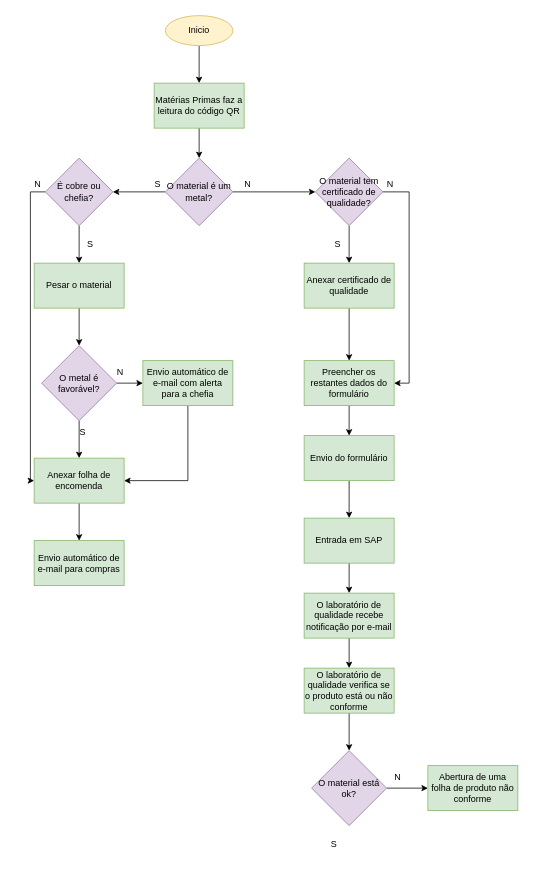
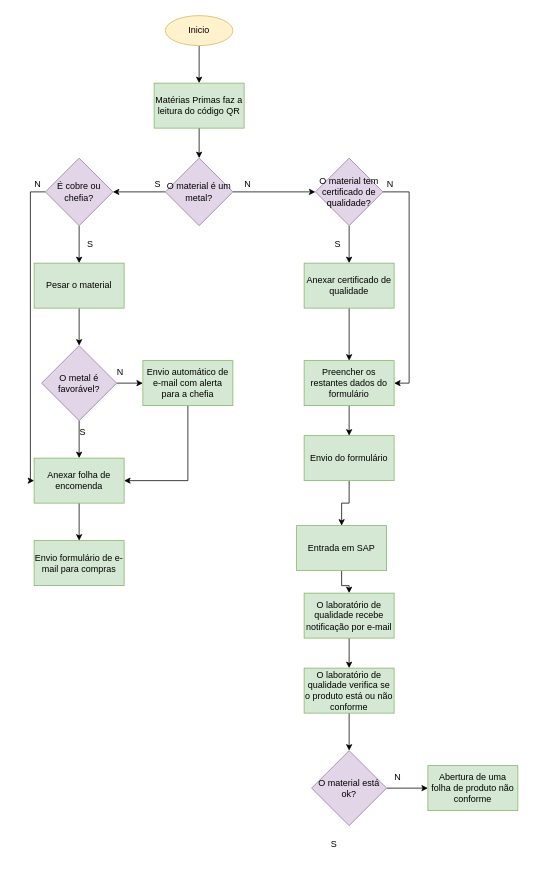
  <mxCell id="0" />
  <mxCell id="1" parent="0" />
  <mxCell id="2" style="edgeStyle=orthogonalEdgeStyle;rounded=0;orthogonalLoop=1;jettySize=auto;html=1;exitX=0.5;exitY=1;exitDx=0;exitDy=0;" parent="1" source="3" target="5" edge="1"><mxGeometry relative="1" as="geometry" /></mxCell>
  <mxCell id="3" value="Inicio" style="ellipse;whiteSpace=wrap;html=1;fillColor=#fff2cc;strokeColor=#d6b656;" parent="1" vertex="1"><mxGeometry x="220" y="20" width="90" height="40" as="geometry" /></mxCell>
  <mxCell id="4" style="edgeStyle=orthogonalEdgeStyle;rounded=0;orthogonalLoop=1;jettySize=auto;html=1;exitX=0.5;exitY=1;exitDx=0;exitDy=0;" parent="1" source="5" target="8" edge="1"><mxGeometry relative="1" as="geometry" /></mxCell>
  <mxCell id="5" value="Matérias Primas faz a leitura do código QR" style="rounded=0;whiteSpace=wrap;html=1;fillColor=#d5e8d4;strokeColor=#82b366;" parent="1" vertex="1"><mxGeometry x="205" y="110" width="120" height="60" as="geometry" /></mxCell>
  <mxCell id="6" style="edgeStyle=orthogonalEdgeStyle;rounded=0;orthogonalLoop=1;jettySize=auto;html=1;exitX=0;exitY=0.5;exitDx=0;exitDy=0;entryX=1;entryY=0.5;entryDx=0;entryDy=0;" parent="1" source="8" target="11" edge="1"><mxGeometry relative="1" as="geometry" /></mxCell>
  <mxCell id="7" style="edgeStyle=orthogonalEdgeStyle;rounded=0;orthogonalLoop=1;jettySize=auto;html=1;exitX=1;exitY=0.5;exitDx=0;exitDy=0;entryX=0;entryY=0.5;entryDx=0;entryDy=0;" parent="1" source="8" target="19" edge="1"><mxGeometry relative="1" as="geometry" /></mxCell>
  <mxCell id="8" value="O material é um metal?" style="rhombus;whiteSpace=wrap;html=1;fillColor=#e1d5e7;strokeColor=#9673a6;" parent="1" vertex="1"><mxGeometry x="220" y="210" width="90" height="90" as="geometry" /></mxCell>
  <mxCell id="9" style="edgeStyle=orthogonalEdgeStyle;rounded=0;orthogonalLoop=1;jettySize=auto;html=1;exitX=0.5;exitY=1;exitDx=0;exitDy=0;" parent="1" source="11" target="13" edge="1"><mxGeometry relative="1" as="geometry" /></mxCell>
  <mxCell id="10" style="edgeStyle=orthogonalEdgeStyle;rounded=0;orthogonalLoop=1;jettySize=auto;html=1;exitX=0;exitY=0.5;exitDx=0;exitDy=0;entryX=0;entryY=0.5;entryDx=0;entryDy=0;" parent="1" source="11" target="25" edge="1"><mxGeometry relative="1" as="geometry" /></mxCell>
  <mxCell id="11" value="É cobre ou chefia?" style="rhombus;whiteSpace=wrap;html=1;fillColor=#e1d5e7;strokeColor=#9673a6;" parent="1" vertex="1"><mxGeometry x="60" y="210" width="90" height="90" as="geometry" /></mxCell>
  <mxCell id="12" style="edgeStyle=orthogonalEdgeStyle;rounded=0;orthogonalLoop=1;jettySize=auto;html=1;exitX=0.5;exitY=1;exitDx=0;exitDy=0;" parent="1" source="13" target="16" edge="1"><mxGeometry relative="1" as="geometry" /></mxCell>
  <mxCell id="13" value="Pesar o material" style="rounded=0;whiteSpace=wrap;html=1;fillColor=#d5e8d4;strokeColor=#82b366;" parent="1" vertex="1"><mxGeometry x="45" y="350" width="120" height="60" as="geometry" /></mxCell>
  <mxCell id="14" style="edgeStyle=orthogonalEdgeStyle;rounded=0;orthogonalLoop=1;jettySize=auto;html=1;exitX=0.5;exitY=1;exitDx=0;exitDy=0;" parent="1" source="16" target="25" edge="1"><mxGeometry relative="1" as="geometry" /></mxCell>
  <mxCell id="15" style="edgeStyle=orthogonalEdgeStyle;rounded=0;orthogonalLoop=1;jettySize=auto;html=1;exitX=1;exitY=0.5;exitDx=0;exitDy=0;entryX=0;entryY=0.5;entryDx=0;entryDy=0;" parent="1" source="16" target="27" edge="1"><mxGeometry relative="1" as="geometry" /></mxCell>
  <mxCell id="16" value="O metal é favorável?" style="rhombus;whiteSpace=wrap;html=1;fillColor=#e1d5e7;strokeColor=#9673a6;" parent="1" vertex="1"><mxGeometry x="55" y="460" width="100" height="100" as="geometry" /></mxCell>
  <mxCell id="17" style="edgeStyle=orthogonalEdgeStyle;rounded=0;orthogonalLoop=1;jettySize=auto;html=1;exitX=0.5;exitY=1;exitDx=0;exitDy=0;" parent="1" source="19" target="21" edge="1"><mxGeometry relative="1" as="geometry" /></mxCell>
  <mxCell id="18" style="edgeStyle=orthogonalEdgeStyle;rounded=0;orthogonalLoop=1;jettySize=auto;html=1;exitX=1;exitY=0.5;exitDx=0;exitDy=0;entryX=1;entryY=0.5;entryDx=0;entryDy=0;" parent="1" source="19" target="23" edge="1"><mxGeometry relative="1" as="geometry" /></mxCell>
  <mxCell id="19" value="O material tem certificado de qualidade?" style="rhombus;whiteSpace=wrap;html=1;fillColor=#e1d5e7;strokeColor=#9673a6;" parent="1" vertex="1"><mxGeometry x="420" y="210" width="90" height="90" as="geometry" /></mxCell>
  <mxCell id="20" style="edgeStyle=orthogonalEdgeStyle;rounded=0;orthogonalLoop=1;jettySize=auto;html=1;exitX=0.5;exitY=1;exitDx=0;exitDy=0;" parent="1" source="21" target="23" edge="1"><mxGeometry relative="1" as="geometry" /></mxCell>
  <mxCell id="21" value="Anexar certificado de qualidade" style="rounded=0;whiteSpace=wrap;html=1;fillColor=#d5e8d4;strokeColor=#82b366;" parent="1" vertex="1"><mxGeometry x="405" y="350" width="120" height="60" as="geometry" /></mxCell>
  <mxCell id="22" style="edgeStyle=orthogonalEdgeStyle;rounded=0;orthogonalLoop=1;jettySize=auto;html=1;exitX=0.5;exitY=1;exitDx=0;exitDy=0;" parent="1" source="23" target="30" edge="1"><mxGeometry relative="1" as="geometry" /></mxCell>
  <mxCell id="23" value="Preencher os restantes dados do formulário" style="rounded=0;whiteSpace=wrap;html=1;fillColor=#d5e8d4;strokeColor=#82b366;" parent="1" vertex="1"><mxGeometry x="405" y="480" width="120" height="60" as="geometry" /></mxCell>
  <mxCell id="24" style="edgeStyle=orthogonalEdgeStyle;rounded=0;orthogonalLoop=1;jettySize=auto;html=1;exitX=0.5;exitY=1;exitDx=0;exitDy=0;" parent="1" source="25" target="28" edge="1"><mxGeometry relative="1" as="geometry" /></mxCell>
  <mxCell id="25" value="Anexar folha de encomenda" style="rounded=0;whiteSpace=wrap;html=1;fillColor=#d5e8d4;strokeColor=#82b366;" parent="1" vertex="1"><mxGeometry x="45" y="610" width="120" height="60" as="geometry" /></mxCell>
  <mxCell id="26" style="edgeStyle=orthogonalEdgeStyle;rounded=0;orthogonalLoop=1;jettySize=auto;html=1;exitX=0.5;exitY=1;exitDx=0;exitDy=0;entryX=1;entryY=0.5;entryDx=0;entryDy=0;" parent="1" source="27" target="25" edge="1"><mxGeometry relative="1" as="geometry" /></mxCell>
  <mxCell id="27" value="Envio automático de e-mail com alerta para a chefia" style="rounded=0;whiteSpace=wrap;html=1;fillColor=#d5e8d4;strokeColor=#82b366;" parent="1" vertex="1"><mxGeometry x="190" y="480" width="120" height="60" as="geometry" /></mxCell>
- <mxCell id="28" value="Envio automático de e-mail para compras" style="rounded=0;whiteSpace=wrap;html=1;fillColor=#d5e8d4;strokeColor=#82b366;" parent="1" vertex="1"><mxGeometry x="45" y="720" width="120" height="60" as="geometry" /></mxCell>
+ <mxCell id="28" value="Envio formulário de e-mail para compras" style="rounded=0;whiteSpace=wrap;html=1;fillColor=#d5e8d4;strokeColor=#82b366;" parent="1" vertex="1"><mxGeometry x="45" y="720" width="120" height="60" as="geometry" /></mxCell>
  <mxCell id="29" style="edgeStyle=orthogonalEdgeStyle;rounded=0;orthogonalLoop=1;jettySize=auto;html=1;exitX=0.5;exitY=1;exitDx=0;exitDy=0;" parent="1" source="30" target="32" edge="1"><mxGeometry relative="1" as="geometry" /></mxCell>
  <mxCell id="30" value="Envio do formulário" style="rounded=0;whiteSpace=wrap;html=1;fillColor=#d5e8d4;strokeColor=#82b366;" parent="1" vertex="1"><mxGeometry x="405" y="580" width="120" height="60" as="geometry" /></mxCell>
  <mxCell id="31" style="edgeStyle=orthogonalEdgeStyle;rounded=0;orthogonalLoop=1;jettySize=auto;html=1;exitX=0.5;exitY=1;exitDx=0;exitDy=0;" parent="1" source="32" target="34" edge="1"><mxGeometry relative="1" as="geometry" /></mxCell>
- <mxCell id="32" value="Entrada em SAP" style="rounded=0;whiteSpace=wrap;html=1;fillColor=#d5e8d4;strokeColor=#82b366;" parent="1" vertex="1"><mxGeometry x="405" y="690" width="120" height="60" as="geometry" /></mxCell>
+ <mxCell id="32" value="Entrada em SAP" style="rounded=0;whiteSpace=wrap;html=1;fillColor=#d5e8d4;strokeColor=#82b366;" parent="1" vertex="1"><mxGeometry x="395" y="700" width="120" height="60" as="geometry" /></mxCell>
  <mxCell id="33" style="edgeStyle=orthogonalEdgeStyle;rounded=0;orthogonalLoop=1;jettySize=auto;html=1;exitX=0.5;exitY=1;exitDx=0;exitDy=0;" parent="1" source="34" target="36" edge="1"><mxGeometry relative="1" as="geometry" /></mxCell>
  <mxCell id="34" value="O laboratório de qualidade recebe notificação por e-mail" style="rounded=0;whiteSpace=wrap;html=1;fillColor=#d5e8d4;strokeColor=#82b366;" parent="1" vertex="1"><mxGeometry x="405" y="790" width="120" height="60" as="geometry" /></mxCell>
  <mxCell id="35" style="edgeStyle=orthogonalEdgeStyle;rounded=0;orthogonalLoop=1;jettySize=auto;html=1;exitX=0.5;exitY=1;exitDx=0;exitDy=0;" parent="1" source="36" target="38" edge="1"><mxGeometry relative="1" as="geometry" /></mxCell>
  <mxCell id="36" value="O laboratório de qualidade verifica se o produto está ou não conforme" style="rounded=0;whiteSpace=wrap;html=1;fillColor=#d5e8d4;strokeColor=#82b366;" parent="1" vertex="1"><mxGeometry x="405" y="890" width="120" height="60" as="geometry" /></mxCell>
  <mxCell id="37" style="edgeStyle=orthogonalEdgeStyle;rounded=0;orthogonalLoop=1;jettySize=auto;html=1;exitX=1;exitY=0.5;exitDx=0;exitDy=0;entryX=0;entryY=0.5;entryDx=0;entryDy=0;" parent="1" source="38" target="39" edge="1"><mxGeometry relative="1" as="geometry" /></mxCell>
  <mxCell id="38" value="O material está ok?" style="rhombus;whiteSpace=wrap;html=1;fillColor=#e1d5e7;strokeColor=#9673a6;" parent="1" vertex="1"><mxGeometry x="415" y="1000" width="100" height="100" as="geometry" /></mxCell>
  <mxCell id="39" value="Abertura de uma folha de produto não conforme" style="rounded=0;whiteSpace=wrap;html=1;fillColor=#d5e8d4;strokeColor=#82b366;" parent="1" vertex="1"><mxGeometry x="570" y="1020" width="120" height="60" as="geometry" /></mxCell>
  <mxCell id="40" value="S" style="text;html=1;strokeColor=none;fillColor=none;align=center;verticalAlign=middle;whiteSpace=wrap;rounded=0;" parent="1" vertex="1"><mxGeometry x="180" y="230" width="60" height="30" as="geometry" /></mxCell>
  <mxCell id="41" value="N" style="text;html=1;strokeColor=none;fillColor=none;align=center;verticalAlign=middle;whiteSpace=wrap;rounded=0;" parent="1" vertex="1"><mxGeometry x="300" y="230" width="60" height="30" as="geometry" /></mxCell>
  <mxCell id="42" value="S" style="text;html=1;strokeColor=none;fillColor=none;align=center;verticalAlign=middle;whiteSpace=wrap;rounded=0;" parent="1" vertex="1"><mxGeometry x="90" y="310" width="60" height="30" as="geometry" /></mxCell>
  <mxCell id="43" value="N" style="text;html=1;strokeColor=none;fillColor=none;align=center;verticalAlign=middle;whiteSpace=wrap;rounded=0;" parent="1" vertex="1"><mxGeometry x="20" y="230" width="60" height="30" as="geometry" /></mxCell>
  <mxCell id="44" value="S" style="text;html=1;strokeColor=none;fillColor=none;align=center;verticalAlign=middle;whiteSpace=wrap;rounded=0;" parent="1" vertex="1"><mxGeometry x="420" y="310" width="60" height="30" as="geometry" /></mxCell>
  <mxCell id="45" value="N" style="text;html=1;strokeColor=none;fillColor=none;align=center;verticalAlign=middle;whiteSpace=wrap;rounded=0;" parent="1" vertex="1"><mxGeometry x="490" y="230" width="60" height="30" as="geometry" /></mxCell>
  <mxCell id="46" value="S" style="text;html=1;strokeColor=none;fillColor=none;align=center;verticalAlign=middle;whiteSpace=wrap;rounded=0;" parent="1" vertex="1"><mxGeometry x="80" y="560" width="60" height="30" as="geometry" /></mxCell>
  <mxCell id="47" value="N" style="text;html=1;strokeColor=none;fillColor=none;align=center;verticalAlign=middle;whiteSpace=wrap;rounded=0;" parent="1" vertex="1"><mxGeometry x="130" y="480" width="60" height="30" as="geometry" /></mxCell>
  <mxCell id="48" value="S" style="text;html=1;strokeColor=none;fillColor=none;align=center;verticalAlign=middle;whiteSpace=wrap;rounded=0;" parent="1" vertex="1"><mxGeometry x="415" y="1110" width="60" height="30" as="geometry" /></mxCell>
  <mxCell id="49" value="N" style="text;html=1;strokeColor=none;fillColor=none;align=center;verticalAlign=middle;whiteSpace=wrap;rounded=0;" parent="1" vertex="1"><mxGeometry x="500" y="1020" width="60" height="30" as="geometry" /></mxCell>
